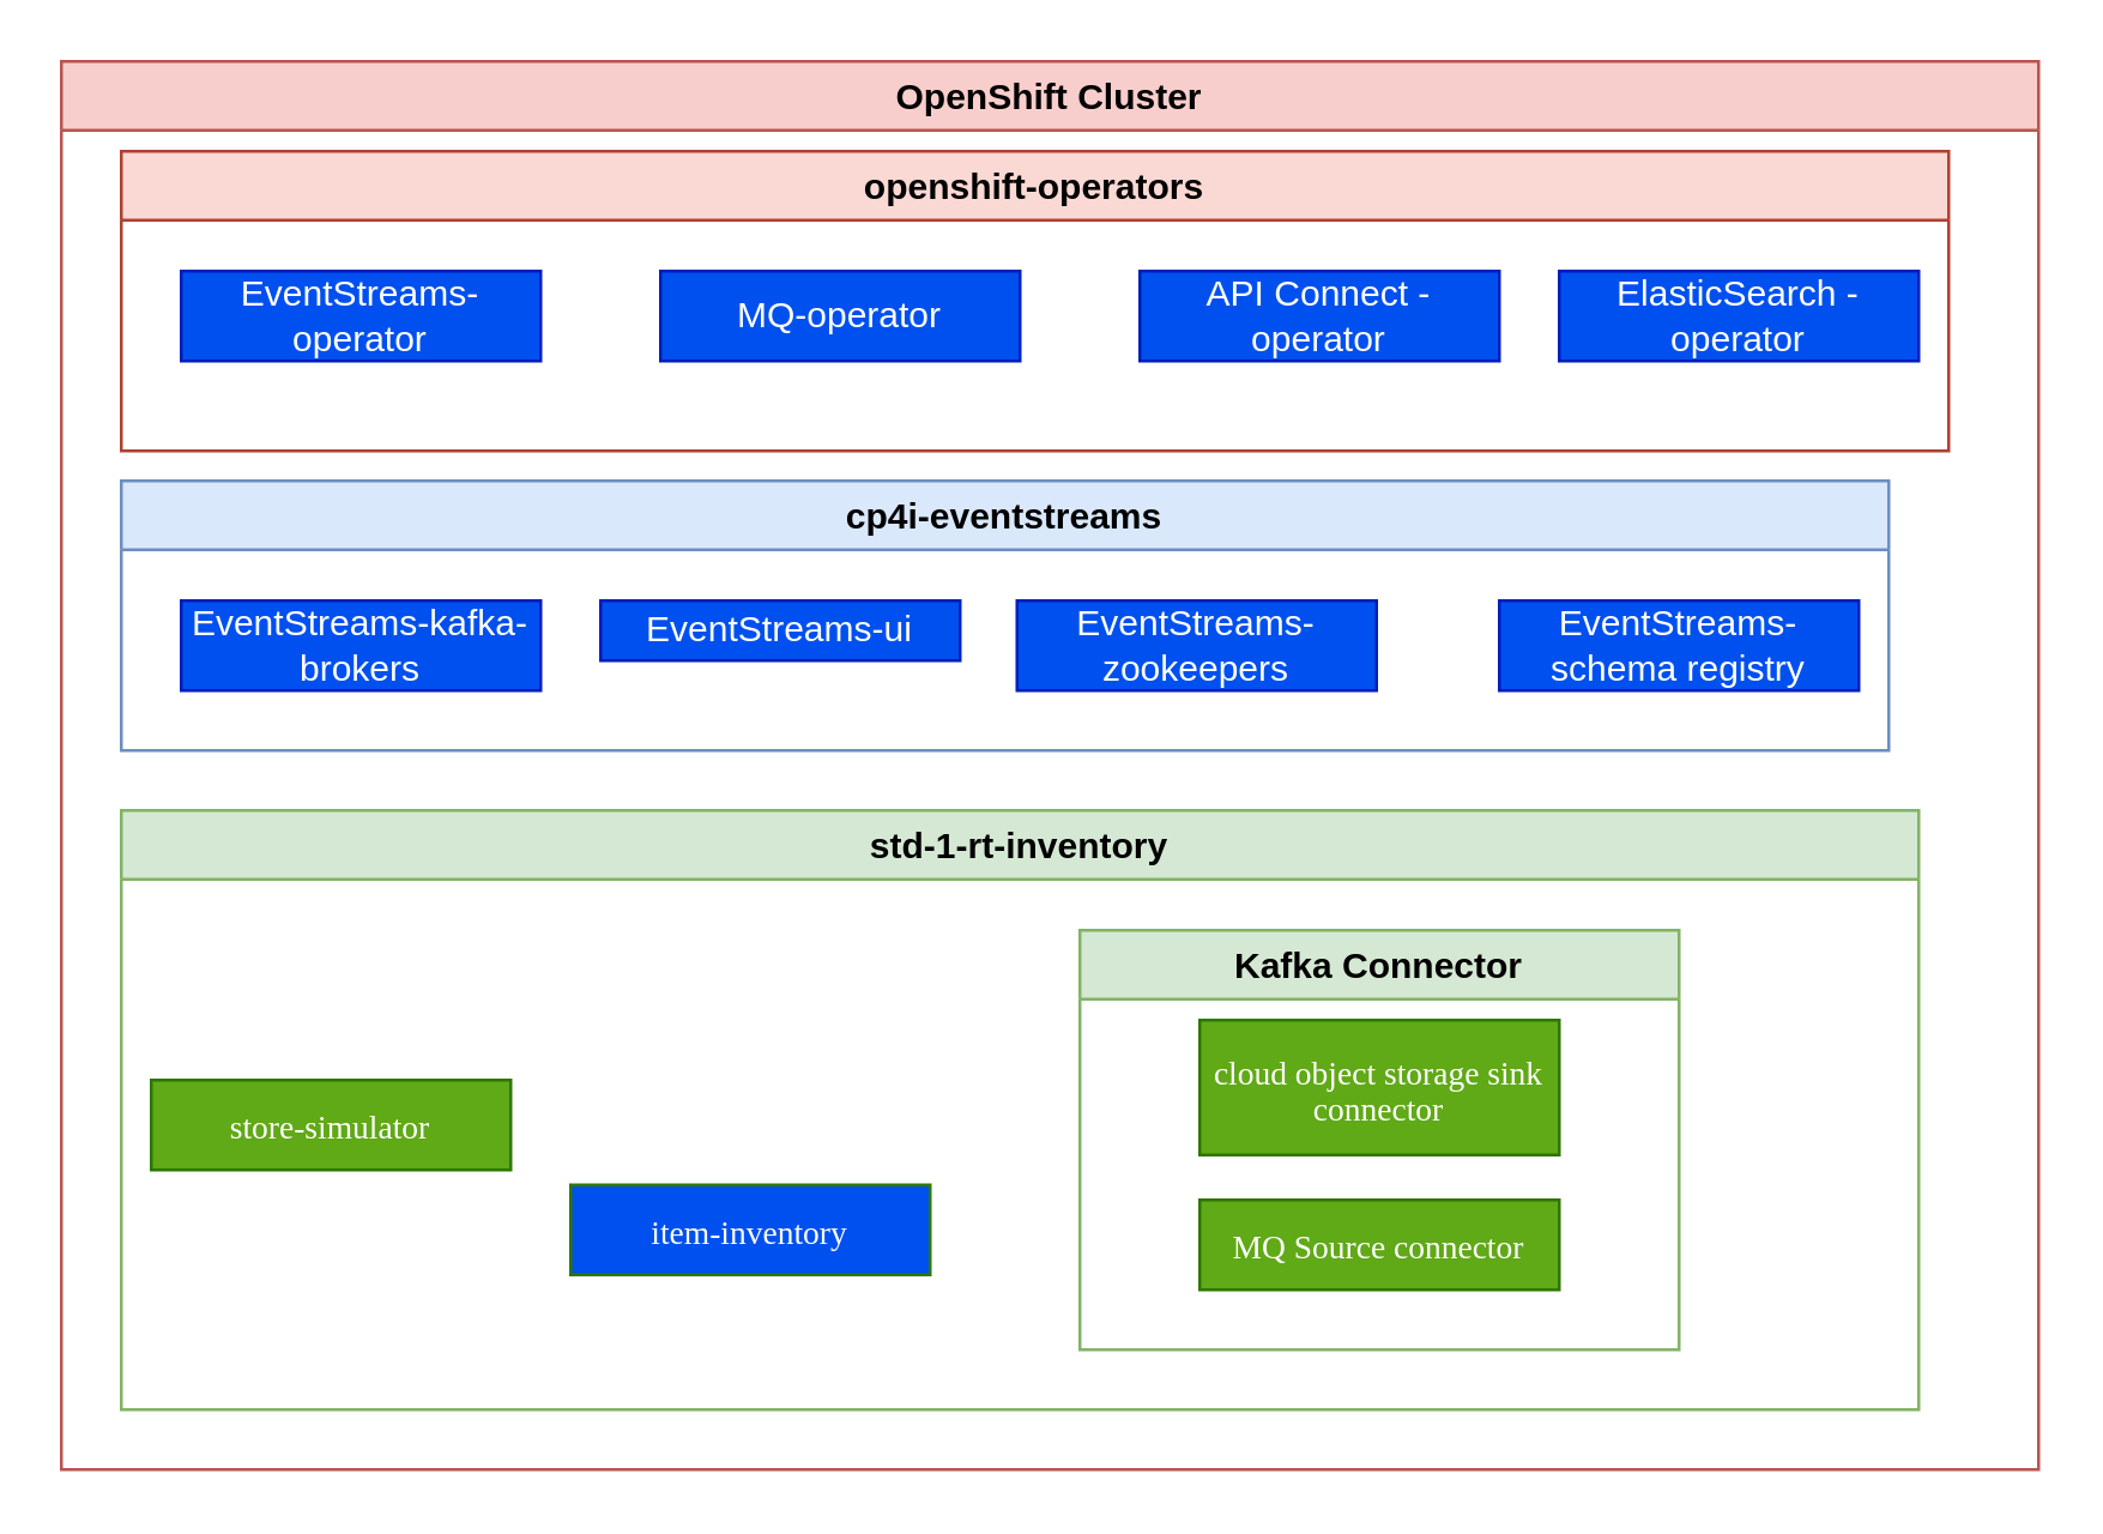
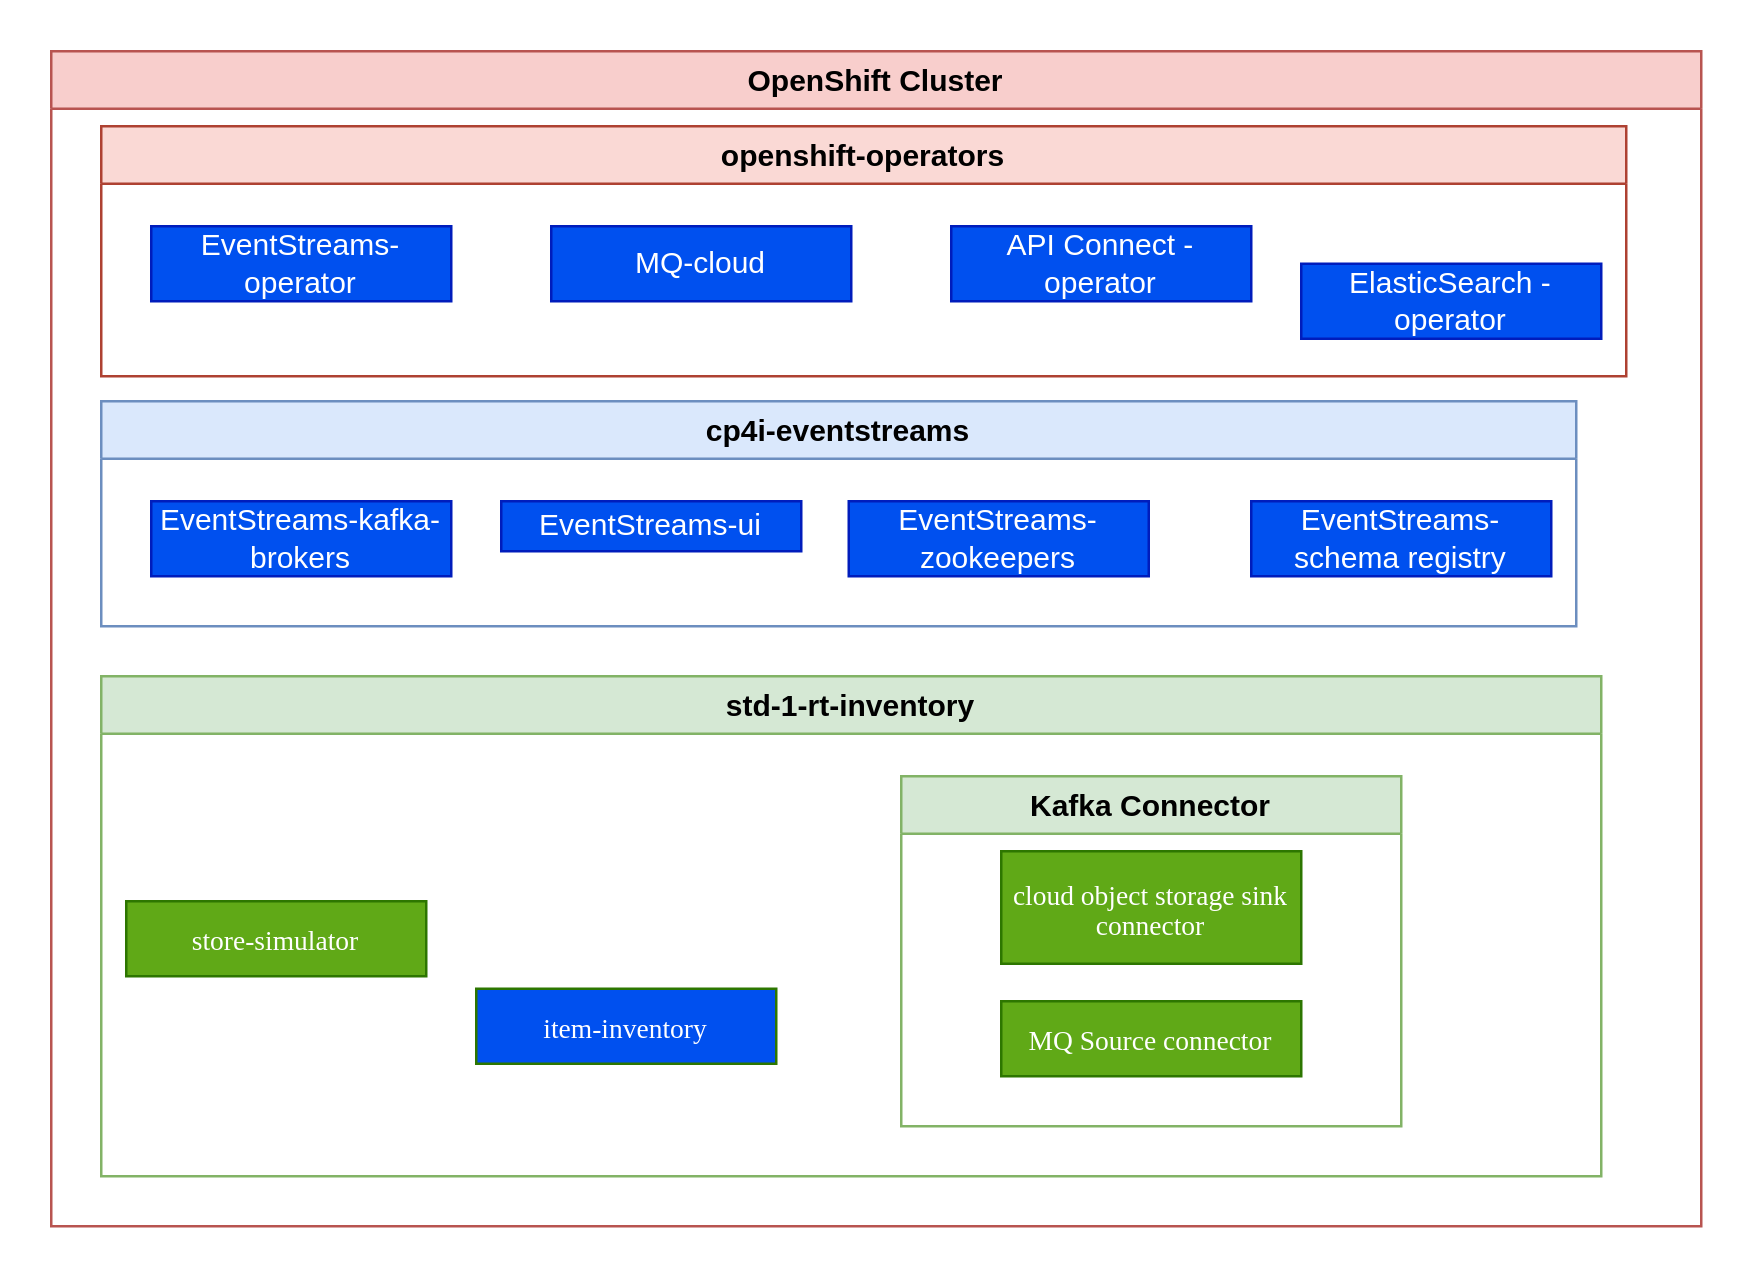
  <mxCell id="0" />
  <mxCell id="1" parent="0" />
  <mxCell id="2" value="OpenShift Cluster" style="swimlane;fillColor=#f8cecc;strokeColor=#b85450;" parent="1" vertex="1"><mxGeometry x="20" y="20" width="660" height="470" as="geometry" /></mxCell>
  <mxCell id="3" value="openshift-operators" style="swimlane;fillColor=#fad9d5;strokeColor=#ae4132;" parent="2" vertex="1"><mxGeometry x="20" y="30" width="610" height="100" as="geometry" /></mxCell>
  <mxCell id="4" value="EventStreams-operator" style="rounded=0;whiteSpace=wrap;html=1;fillColor=#0050ef;fontColor=#ffffff;strokeColor=#001DBC;" parent="3" vertex="1"><mxGeometry x="20" y="40" width="120" height="30" as="geometry" /></mxCell>
- <mxCell id="5" value="MQ-operator" style="rounded=0;whiteSpace=wrap;html=1;fillColor=#0050ef;fontColor=#ffffff;strokeColor=#001DBC;" parent="3" vertex="1"><mxGeometry x="180" y="40" width="120" height="30" as="geometry" /></mxCell>
+ <mxCell id="5" value="MQ-cloud" style="rounded=0;whiteSpace=wrap;html=1;fillColor=#0050ef;fontColor=#ffffff;strokeColor=#001DBC;" parent="3" vertex="1"><mxGeometry x="180" y="40" width="120" height="30" as="geometry" /></mxCell>
  <mxCell id="6" value="API Connect -operator" style="rounded=0;whiteSpace=wrap;html=1;fillColor=#0050ef;fontColor=#ffffff;strokeColor=#001DBC;" parent="3" vertex="1"><mxGeometry x="340" y="40" width="120" height="30" as="geometry" /></mxCell>
- <mxCell id="7" value="ElasticSearch -operator" style="rounded=0;whiteSpace=wrap;html=1;fillColor=#0050ef;fontColor=#ffffff;strokeColor=#001DBC;" parent="3" vertex="1"><mxGeometry x="480" y="40" width="120" height="30" as="geometry" /></mxCell>
+ <mxCell id="7" value="ElasticSearch -operator" style="rounded=0;whiteSpace=wrap;html=1;fillColor=#0050ef;fontColor=#ffffff;strokeColor=#001DBC;" parent="3" vertex="1"><mxGeometry x="480" y="55" width="120" height="30" as="geometry" /></mxCell>
  <mxCell id="8" value="std-1-rt-inventory" style="swimlane;fillColor=#d5e8d4;strokeColor=#82b366;" parent="2" vertex="1"><mxGeometry x="20" y="250" width="600" height="200" as="geometry" /></mxCell>
  <mxCell id="9" value="&lt;p class=&quot;p1&quot; style=&quot;margin: 0px; font-stretch: normal; font-size: 11px; line-height: normal; font-family: menlo;&quot;&gt;&lt;span class=&quot;s1&quot;&gt;item-inventory&lt;/span&gt;&lt;/p&gt;" style="rounded=0;whiteSpace=wrap;html=1;fillColor=#0050ef;fontColor=#FFFFFF;strokeColor=#2D7600;" parent="8" vertex="1"><mxGeometry x="150" y="125" width="120" height="30" as="geometry" /></mxCell>
  <mxCell id="10" value="&lt;p class=&quot;p1&quot; style=&quot;margin: 0px ; font-stretch: normal ; font-size: 11px ; line-height: normal ; font-family: &amp;#34;menlo&amp;#34;&quot;&gt;&lt;span class=&quot;s1&quot;&gt;store-simulator&lt;/span&gt;&lt;/p&gt;" style="rounded=0;whiteSpace=wrap;html=1;fillColor=#60a917;fontColor=#FFFFFF;strokeColor=#2D7600;" parent="8" vertex="1"><mxGeometry x="10" y="90" width="120" height="30" as="geometry" /></mxCell>
  <mxCell id="11" value="Kafka Connector" style="swimlane;fillColor=#d5e8d4;strokeColor=#82b366;" parent="8" vertex="1"><mxGeometry x="320" y="40" width="200" height="140" as="geometry" /></mxCell>
  <mxCell id="12" value="&lt;p class=&quot;p1&quot; style=&quot;margin: 0px ; font-stretch: normal ; font-size: 11px ; line-height: normal ; font-family: &amp;#34;menlo&amp;#34;&quot;&gt;&lt;span class=&quot;s1&quot;&gt;cloud object storage sink connector&lt;/span&gt;&lt;/p&gt;" style="rounded=0;whiteSpace=wrap;html=1;fillColor=#60a917;fontColor=#FFFFFF;strokeColor=#2D7600;" parent="11" vertex="1"><mxGeometry x="40" y="30" width="120" height="45" as="geometry" /></mxCell>
  <mxCell id="13" value="&lt;p class=&quot;p1&quot; style=&quot;margin: 0px ; font-stretch: normal ; font-size: 11px ; line-height: normal ; font-family: &amp;#34;menlo&amp;#34;&quot;&gt;&lt;span class=&quot;s1&quot;&gt;MQ Source connector&lt;/span&gt;&lt;/p&gt;" style="rounded=0;whiteSpace=wrap;html=1;fillColor=#60a917;fontColor=#FFFFFF;strokeColor=#2D7600;" parent="11" vertex="1"><mxGeometry x="40" y="90" width="120" height="30" as="geometry" /></mxCell>
  <mxCell id="14" value="cp4i-eventstreams" style="swimlane;fillColor=#dae8fc;strokeColor=#6c8ebf;" parent="2" vertex="1"><mxGeometry x="20" y="140" width="590" height="90" as="geometry" /></mxCell>
  <mxCell id="15" value="EventStreams-kafka-brokers" style="rounded=0;whiteSpace=wrap;html=1;fillColor=#0050ef;fontColor=#ffffff;strokeColor=#001DBC;" parent="14" vertex="1"><mxGeometry x="20" y="40" width="120" height="30" as="geometry" /></mxCell>
  <mxCell id="16" value="EventStreams-zookeepers" style="rounded=0;whiteSpace=wrap;html=1;fillColor=#0050ef;fontColor=#ffffff;strokeColor=#001DBC;" parent="14" vertex="1"><mxGeometry x="299" y="40" width="120" height="30" as="geometry" /></mxCell>
  <mxCell id="17" value="EventStreams-ui" style="rounded=0;whiteSpace=wrap;html=1;fillColor=#0050ef;fontColor=#ffffff;strokeColor=#001DBC;" parent="14" vertex="1"><mxGeometry x="160" y="40" width="120" height="20" as="geometry" /></mxCell>
  <mxCell id="18" value="EventStreams-schema registry" style="rounded=0;whiteSpace=wrap;html=1;fillColor=#0050ef;fontColor=#ffffff;strokeColor=#001DBC;" parent="14" vertex="1"><mxGeometry x="460" y="40" width="120" height="30" as="geometry" /></mxCell>
